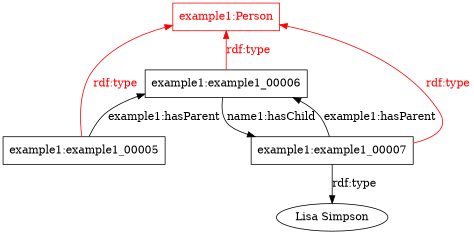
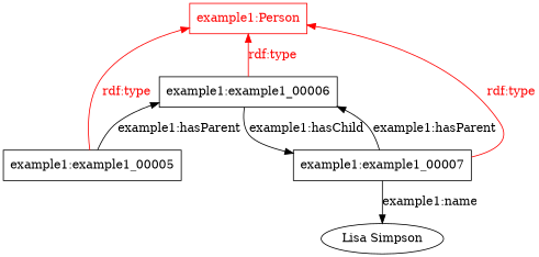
  digraph {
    font=Arial
    node [shape=box]
    edge [dir=back]
    "example1:Person" [color="0.0,1.0,1.0" fontcolor="0.0,1.0,1.0"]
    "example1:example1_00005"
    "example1:example1_00006"
    "example1:example1_00007"
    "Lisa Simpson" [shape=""]
    "example1:Person" -> "example1:example1_00005" [color="0.0,1.0,1.0" fontcolor="0.0,1.0,1.0" label="rdf:type"]
    "example1:Person" -> "example1:example1_00006" [color="0.0,1.0,1.0" fontcolor="0.0,1.0,1.0" label="rdf:type"]
    "example1:Person" -> "example1:example1_00007" [color="0.0,1.0,1.0" fontcolor="0.0,1.0,1.0" label="rdf:type"]
    "example1:example1_00006" -> "example1:example1_00005" [label="example1:hasParent"]
-   "example1:example1_00006" -> "example1:example1_00007" [label="name1:hasChild" dir=""]
+   "example1:example1_00006" -> "example1:example1_00007" [label="example1:hasChild" dir=""]
    "example1:example1_00006" -> "example1:example1_00007" [label="example1:hasParent"]
-   "example1:example1_00007" -> "Lisa Simpson" [label="rdf:type" dir=""]
+   "example1:example1_00007" -> "Lisa Simpson" [label="example1:name" dir=""]
  }
